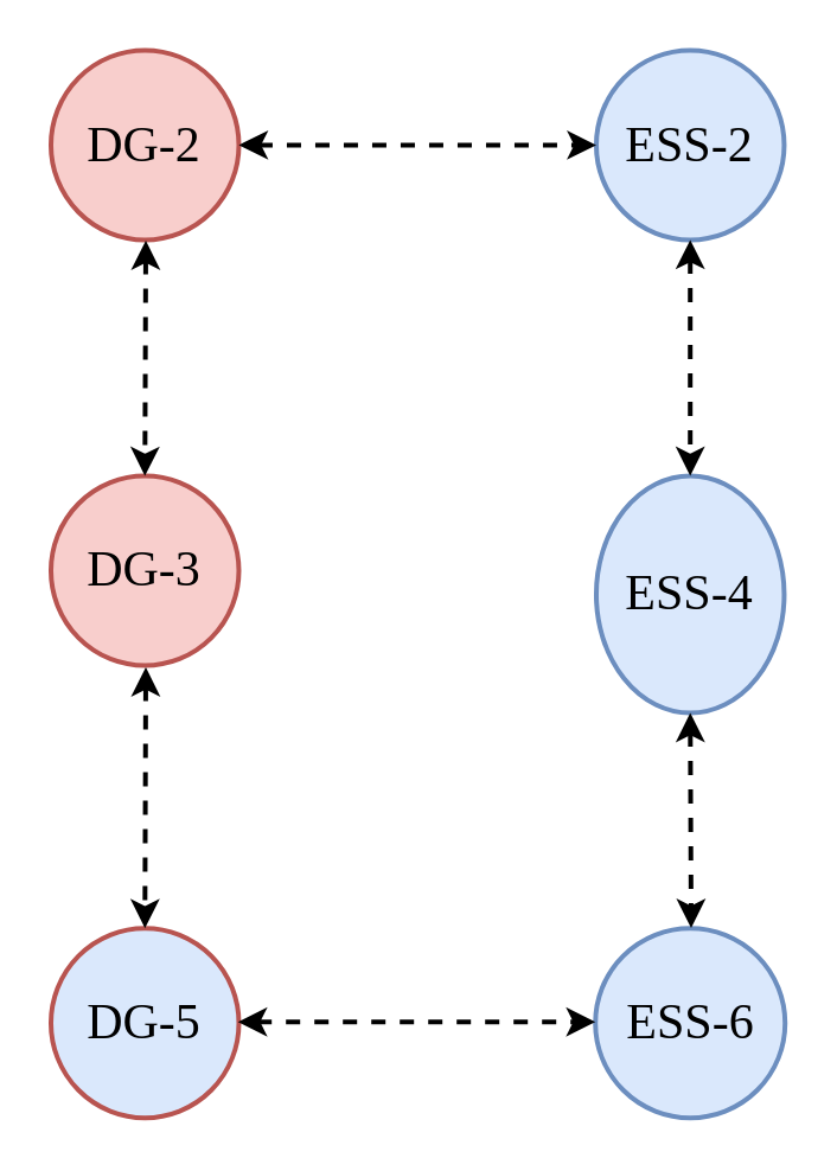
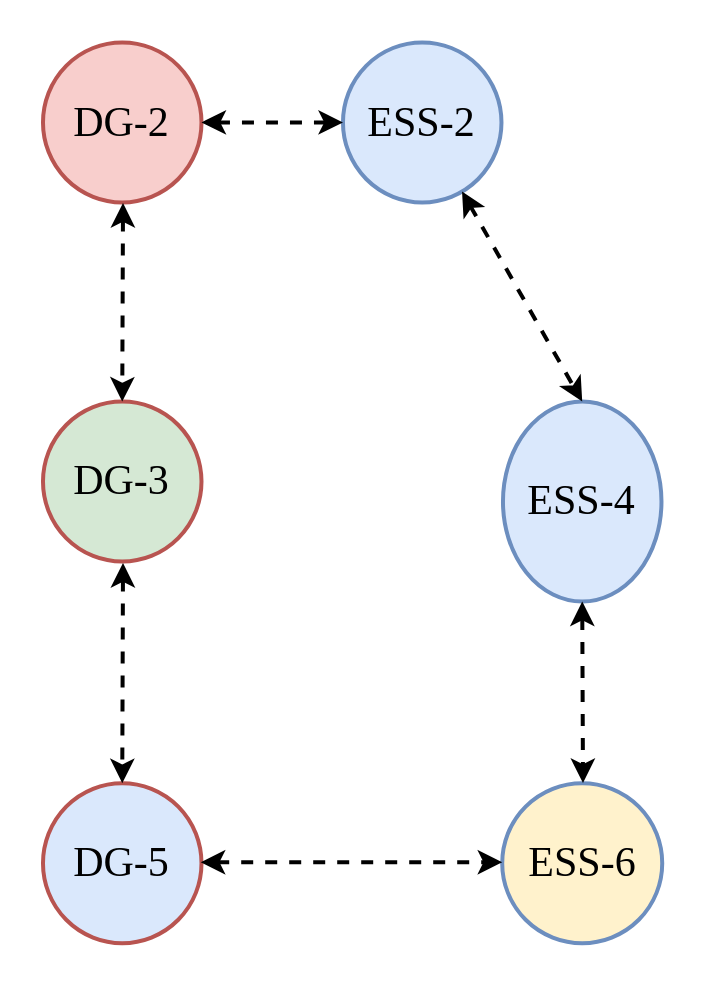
  <mxCell id="0" />
  <mxCell id="1" parent="0" />
  <mxCell id="2" value="&lt;span style=&quot;font-family: &amp;#34;times new roman&amp;#34; ; font-size: 21px&quot;&gt;DG-2&lt;/span&gt;" style="ellipse;whiteSpace=wrap;html=1;rounded=1;strokeColor=#b85450;strokeWidth=2;fillColor=#f8cecc;direction=north;" vertex="1" parent="1"><mxGeometry x="20.995" y="20.705" width="79.25" height="80" as="geometry" /></mxCell>
- <mxCell id="3" value="&lt;span style=&quot;font-family: &amp;#34;times new roman&amp;#34; ; font-size: 21px&quot;&gt;ESS-2&lt;br&gt;&lt;/span&gt;" style="ellipse;whiteSpace=wrap;html=1;rounded=1;strokeColor=#6c8ebf;strokeWidth=2;fillColor=#dae8fc;direction=north;" vertex="1" parent="1"><mxGeometry x="250.985" y="20.705" width="79.25" height="80" as="geometry" /></mxCell>
- <mxCell id="4" value="&lt;span style=&quot;font-family: &amp;#34;times new roman&amp;#34; ; font-size: 21px&quot;&gt;DG-3&lt;/span&gt;" style="ellipse;whiteSpace=wrap;html=1;rounded=1;strokeColor=#b85450;strokeWidth=2;fillColor=#f8cecc;direction=north;" vertex="1" parent="1"><mxGeometry x="20.995" y="200.275" width="79.25" height="80" as="geometry" /></mxCell>
+ <mxCell id="3" value="&lt;span style=&quot;font-family: &amp;#34;times new roman&amp;#34; ; font-size: 21px&quot;&gt;ESS-2&lt;br&gt;&lt;/span&gt;" style="ellipse;whiteSpace=wrap;html=1;rounded=1;strokeColor=#6c8ebf;strokeWidth=2;fillColor=#dae8fc;direction=north;" vertex="1" parent="1"><mxGeometry x="170.985" y="20.705" width="79.25" height="80" as="geometry" /></mxCell>
+ <mxCell id="4" value="&lt;span style=&quot;font-family: &amp;#34;times new roman&amp;#34; ; font-size: 21px&quot;&gt;DG-3&lt;/span&gt;" style="ellipse;whiteSpace=wrap;html=1;rounded=1;strokeColor=#b85450;strokeWidth=2;fillColor=#d5e8d4;direction=north;" vertex="1" parent="1"><mxGeometry x="20.995" y="200.275" width="79.25" height="80" as="geometry" /></mxCell>
  <mxCell id="5" value="&lt;span style=&quot;font-family: &amp;#34;times new roman&amp;#34; ; font-size: 21px&quot;&gt;ESS-4&lt;br&gt;&lt;/span&gt;" style="ellipse;whiteSpace=wrap;html=1;rounded=1;strokeColor=#6c8ebf;strokeWidth=2;fillColor=#dae8fc;direction=north;" vertex="1" parent="1"><mxGeometry x="250.985" y="200.275" width="79.25" height="100" as="geometry" /></mxCell>
- <mxCell id="6" value="&lt;span style=&quot;font-family: &amp;#34;times new roman&amp;#34; ; font-size: 21px&quot;&gt;ESS-6&lt;br&gt;&lt;/span&gt;" style="ellipse;whiteSpace=wrap;html=1;rounded=1;strokeColor=#6c8ebf;strokeWidth=2;fillColor=#dae8fc;direction=north;" vertex="1" parent="1"><mxGeometry x="250.605" y="391.09" width="80.01" height="80" as="geometry" /></mxCell>
+ <mxCell id="6" value="&lt;span style=&quot;font-family: &amp;#34;times new roman&amp;#34; ; font-size: 21px&quot;&gt;ESS-6&lt;br&gt;&lt;/span&gt;" style="ellipse;whiteSpace=wrap;html=1;rounded=1;strokeColor=#6c8ebf;strokeWidth=2;fillColor=#fff2cc;direction=north;" vertex="1" parent="1"><mxGeometry x="250.605" y="391.09" width="80.01" height="80" as="geometry" /></mxCell>
  <mxCell id="7" value="&lt;span style=&quot;font-family: &amp;#34;times new roman&amp;#34; ; font-size: 21px&quot;&gt;DG-5&lt;/span&gt;" style="ellipse;whiteSpace=wrap;html=1;rounded=1;strokeColor=#b85450;strokeWidth=2;fillColor=#dae8fc;direction=north;" vertex="1" parent="1"><mxGeometry x="20.995" y="391.09" width="79.25" height="80" as="geometry" /></mxCell>
  <mxCell id="8" value="" style="endArrow=classic;startArrow=classic;html=1;dashed=1;exitX=0.5;exitY=1;exitDx=0;exitDy=0;entryX=0.5;entryY=0;entryDx=0;entryDy=0;strokeWidth=2;" edge="1" parent="1" source="2" target="3"><mxGeometry width="50" height="50" relative="1" as="geometry"><mxPoint x="141" y="81" as="sourcePoint" /><mxPoint x="191" y="31" as="targetPoint" /></mxGeometry></mxCell>
  <mxCell id="9" value="" style="endArrow=classic;startArrow=classic;html=1;dashed=1;entryX=1;entryY=0.5;entryDx=0;entryDy=0;strokeWidth=2;" edge="1" parent="1" source="3" target="5"><mxGeometry width="50" height="50" relative="1" as="geometry"><mxPoint x="190.995" y="141.005" as="sourcePoint" /><mxPoint x="341.735" y="141.005" as="targetPoint" /></mxGeometry></mxCell>
  <mxCell id="10" value="" style="endArrow=classic;startArrow=classic;html=1;dashed=1;exitX=0;exitY=0.5;exitDx=0;exitDy=0;strokeWidth=2;" edge="1" parent="1" source="5"><mxGeometry width="50" height="50" relative="1" as="geometry"><mxPoint x="200.995" y="331.005" as="sourcePoint" /><mxPoint x="291" y="391" as="targetPoint" /></mxGeometry></mxCell>
  <mxCell id="11" value="" style="endArrow=classic;startArrow=classic;html=1;dashed=1;exitX=0.5;exitY=1;exitDx=0;exitDy=0;entryX=0.5;entryY=0;entryDx=0;entryDy=0;strokeWidth=2;" edge="1" parent="1"><mxGeometry width="50" height="50" relative="1" as="geometry"><mxPoint x="99.865" y="430.595" as="sourcePoint" /><mxPoint x="250.605" y="430.595" as="targetPoint" /></mxGeometry></mxCell>
  <mxCell id="12" value="" style="endArrow=classic;startArrow=classic;html=1;dashed=1;entryX=1;entryY=0.5;entryDx=0;entryDy=0;strokeWidth=2;" edge="1" parent="1" target="4"><mxGeometry width="50" height="50" relative="1" as="geometry"><mxPoint x="61" y="101" as="sourcePoint" /><mxPoint x="211.735" y="131.005" as="targetPoint" /></mxGeometry></mxCell>
  <mxCell id="13" value="" style="endArrow=classic;startArrow=classic;html=1;dashed=1;entryX=1;entryY=0.5;entryDx=0;entryDy=0;strokeWidth=2;" edge="1" parent="1" target="7"><mxGeometry width="50" height="50" relative="1" as="geometry"><mxPoint x="61" y="281" as="sourcePoint" /><mxPoint x="201.735" y="341.005" as="targetPoint" /></mxGeometry></mxCell>
